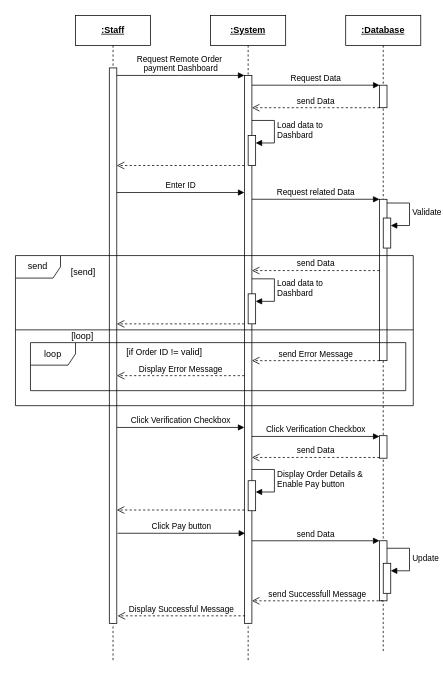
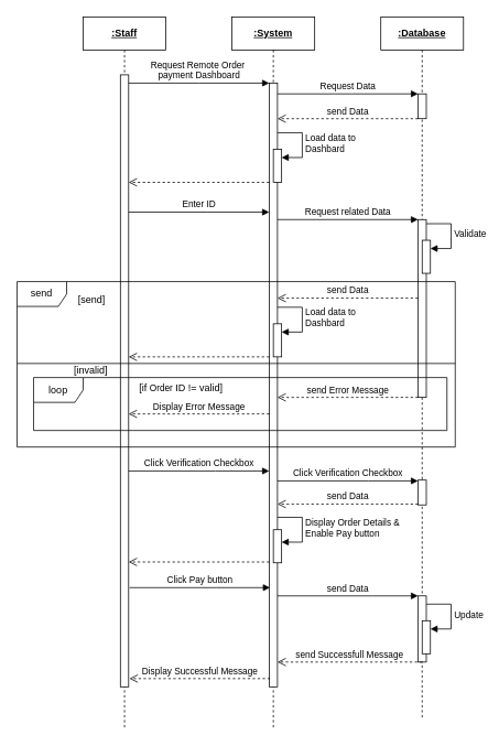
  <mxCell id="0" />
  <mxCell id="1" parent="0" />
  <mxCell id="2" value="&lt;b&gt;&lt;u&gt;:Staff&lt;/u&gt;&lt;/b&gt;" style="shape=umlLifeline;perimeter=lifelinePerimeter;whiteSpace=wrap;html=1;container=0;dropTarget=0;collapsible=0;recursiveResize=0;outlineConnect=0;portConstraint=eastwest;newEdgeStyle={&quot;edgeStyle&quot;:&quot;elbowEdgeStyle&quot;,&quot;elbow&quot;:&quot;vertical&quot;,&quot;curved&quot;:0,&quot;rounded&quot;:0};" parent="1" vertex="1"><mxGeometry x="100" y="20" width="100" height="860" as="geometry" /></mxCell>
  <mxCell id="3" value="" style="html=1;points=[];perimeter=orthogonalPerimeter;outlineConnect=0;targetShapes=umlLifeline;portConstraint=eastwest;newEdgeStyle={&quot;edgeStyle&quot;:&quot;elbowEdgeStyle&quot;,&quot;elbow&quot;:&quot;vertical&quot;,&quot;curved&quot;:0,&quot;rounded&quot;:0};" parent="2" vertex="1"><mxGeometry x="45" y="70" width="10" height="740" as="geometry" /></mxCell>
  <mxCell id="4" value="&lt;b&gt;&lt;u&gt;:System&lt;/u&gt;&lt;/b&gt;" style="shape=umlLifeline;perimeter=lifelinePerimeter;whiteSpace=wrap;html=1;container=0;dropTarget=0;collapsible=0;recursiveResize=0;outlineConnect=0;portConstraint=eastwest;newEdgeStyle={&quot;edgeStyle&quot;:&quot;elbowEdgeStyle&quot;,&quot;elbow&quot;:&quot;vertical&quot;,&quot;curved&quot;:0,&quot;rounded&quot;:0};" parent="1" vertex="1"><mxGeometry x="280" y="20" width="100" height="860" as="geometry" /></mxCell>
  <mxCell id="5" value="" style="html=1;points=[];perimeter=orthogonalPerimeter;outlineConnect=0;targetShapes=umlLifeline;portConstraint=eastwest;newEdgeStyle={&quot;edgeStyle&quot;:&quot;elbowEdgeStyle&quot;,&quot;elbow&quot;:&quot;vertical&quot;,&quot;curved&quot;:0,&quot;rounded&quot;:0};" parent="4" vertex="1"><mxGeometry x="45" y="80" width="10" height="730" as="geometry" /></mxCell>
  <mxCell id="6" value="" style="html=1;points=[[0,0,0,0,5],[0,1,0,0,-5],[1,0,0,0,5],[1,1,0,0,-5]];perimeter=orthogonalPerimeter;outlineConnect=0;targetShapes=umlLifeline;portConstraint=eastwest;newEdgeStyle={&quot;curved&quot;:0,&quot;rounded&quot;:0};" vertex="1" parent="4"><mxGeometry x="50" y="160" width="10" height="40" as="geometry" /></mxCell>
  <mxCell id="7" value="Load data to&lt;br&gt;Dashbard" style="html=1;align=left;spacingLeft=2;endArrow=block;rounded=0;edgeStyle=orthogonalEdgeStyle;curved=0;rounded=0;" edge="1" target="6" parent="4"><mxGeometry relative="1" as="geometry"><mxPoint x="55" y="140" as="sourcePoint" /><Array as="points"><mxPoint x="85" y="170" /></Array></mxGeometry></mxCell>
  <mxCell id="8" value="" style="html=1;points=[[0,0,0,0,5],[0,1,0,0,-5],[1,0,0,0,5],[1,1,0,0,-5]];perimeter=orthogonalPerimeter;outlineConnect=0;targetShapes=umlLifeline;portConstraint=eastwest;newEdgeStyle={&quot;curved&quot;:0,&quot;rounded&quot;:0};" vertex="1" parent="4"><mxGeometry x="50" y="371" width="10" height="40" as="geometry" /></mxCell>
  <mxCell id="9" value="Load data to&lt;br&gt;Dashbard" style="html=1;align=left;spacingLeft=2;endArrow=block;rounded=0;edgeStyle=orthogonalEdgeStyle;curved=0;rounded=0;" edge="1" target="8" parent="4"><mxGeometry relative="1" as="geometry"><mxPoint x="55" y="351" as="sourcePoint" /><Array as="points"><mxPoint x="85" y="381" /></Array></mxGeometry></mxCell>
  <mxCell id="10" value="" style="html=1;points=[[0,0,0,0,5],[0,1,0,0,-5],[1,0,0,0,5],[1,1,0,0,-5]];perimeter=orthogonalPerimeter;outlineConnect=0;targetShapes=umlLifeline;portConstraint=eastwest;newEdgeStyle={&quot;curved&quot;:0,&quot;rounded&quot;:0};" vertex="1" parent="4"><mxGeometry x="50" y="620" width="10" height="40" as="geometry" /></mxCell>
  <mxCell id="11" value="Display Order Details &amp;amp;&lt;br&gt;Enable Pay button" style="html=1;align=left;spacingLeft=2;endArrow=block;rounded=0;edgeStyle=orthogonalEdgeStyle;curved=0;rounded=0;" edge="1" parent="4"><mxGeometry relative="1" as="geometry"><mxPoint x="55" y="605" as="sourcePoint" /><Array as="points"><mxPoint x="85" y="635" /></Array><mxPoint x="60" y="635" as="targetPoint" /></mxGeometry></mxCell>
  <mxCell id="12" value="Request Remote Order&amp;nbsp;&lt;br&gt;payment Dashboard" style="html=1;verticalAlign=bottom;endArrow=block;edgeStyle=elbowEdgeStyle;elbow=horizontal;curved=0;rounded=0;" parent="1" source="3" target="5" edge="1"><mxGeometry relative="1" as="geometry"><mxPoint x="255" y="110" as="sourcePoint" /><Array as="points"><mxPoint x="240" y="100" /></Array><mxPoint as="offset" /></mxGeometry></mxCell>
  <mxCell id="13" value="" style="html=1;verticalAlign=bottom;endArrow=open;dashed=1;endSize=8;edgeStyle=elbowEdgeStyle;elbow=vertical;curved=0;rounded=0;" parent="1" edge="1"><mxGeometry relative="1" as="geometry"><mxPoint x="155" y="220" as="targetPoint" /><Array as="points"><mxPoint x="250" y="220" /></Array><mxPoint x="325" y="220" as="sourcePoint" /></mxGeometry></mxCell>
  <mxCell id="14" value="&lt;b&gt;&lt;u&gt;:Database&lt;/u&gt;&lt;/b&gt;" style="shape=umlLifeline;perimeter=lifelinePerimeter;whiteSpace=wrap;html=1;container=0;dropTarget=0;collapsible=0;recursiveResize=0;outlineConnect=0;portConstraint=eastwest;newEdgeStyle={&quot;edgeStyle&quot;:&quot;elbowEdgeStyle&quot;,&quot;elbow&quot;:&quot;vertical&quot;,&quot;curved&quot;:0,&quot;rounded&quot;:0};" vertex="1" parent="1"><mxGeometry x="460" y="20" width="100" height="850" as="geometry" /></mxCell>
  <mxCell id="15" value="" style="html=1;points=[];perimeter=orthogonalPerimeter;outlineConnect=0;targetShapes=umlLifeline;portConstraint=eastwest;newEdgeStyle={&quot;edgeStyle&quot;:&quot;elbowEdgeStyle&quot;,&quot;elbow&quot;:&quot;vertical&quot;,&quot;curved&quot;:0,&quot;rounded&quot;:0};" vertex="1" parent="14"><mxGeometry x="45" y="93" width="10" height="30" as="geometry" /></mxCell>
  <mxCell id="16" value="" style="html=1;points=[];perimeter=orthogonalPerimeter;outlineConnect=0;targetShapes=umlLifeline;portConstraint=eastwest;newEdgeStyle={&quot;edgeStyle&quot;:&quot;elbowEdgeStyle&quot;,&quot;elbow&quot;:&quot;vertical&quot;,&quot;curved&quot;:0,&quot;rounded&quot;:0};" vertex="1" parent="14"><mxGeometry x="45" y="245" width="10" height="215" as="geometry" /></mxCell>
  <mxCell id="17" value="" style="html=1;points=[[0,0,0,0,5],[0,1,0,0,-5],[1,0,0,0,5],[1,1,0,0,-5]];perimeter=orthogonalPerimeter;outlineConnect=0;targetShapes=umlLifeline;portConstraint=eastwest;newEdgeStyle={&quot;curved&quot;:0,&quot;rounded&quot;:0};" vertex="1" parent="14"><mxGeometry x="50" y="270" width="10" height="40" as="geometry" /></mxCell>
  <mxCell id="18" value="Validate" style="html=1;align=left;spacingLeft=2;endArrow=block;rounded=0;edgeStyle=orthogonalEdgeStyle;curved=0;rounded=0;" edge="1" target="17" parent="14"><mxGeometry relative="1" as="geometry"><mxPoint x="55" y="250" as="sourcePoint" /><Array as="points"><mxPoint x="85" y="280" /></Array></mxGeometry></mxCell>
  <mxCell id="19" value="" style="html=1;points=[];perimeter=orthogonalPerimeter;outlineConnect=0;targetShapes=umlLifeline;portConstraint=eastwest;newEdgeStyle={&quot;edgeStyle&quot;:&quot;elbowEdgeStyle&quot;,&quot;elbow&quot;:&quot;vertical&quot;,&quot;curved&quot;:0,&quot;rounded&quot;:0};" vertex="1" parent="14"><mxGeometry x="45" y="560" width="10" height="30" as="geometry" /></mxCell>
  <mxCell id="20" value="" style="html=1;points=[];perimeter=orthogonalPerimeter;outlineConnect=0;targetShapes=umlLifeline;portConstraint=eastwest;newEdgeStyle={&quot;edgeStyle&quot;:&quot;elbowEdgeStyle&quot;,&quot;elbow&quot;:&quot;vertical&quot;,&quot;curved&quot;:0,&quot;rounded&quot;:0};" vertex="1" parent="14"><mxGeometry x="45" y="700" width="10" height="80" as="geometry" /></mxCell>
  <mxCell id="21" value="" style="html=1;points=[[0,0,0,0,5],[0,1,0,0,-5],[1,0,0,0,5],[1,1,0,0,-5]];perimeter=orthogonalPerimeter;outlineConnect=0;targetShapes=umlLifeline;portConstraint=eastwest;newEdgeStyle={&quot;curved&quot;:0,&quot;rounded&quot;:0};" vertex="1" parent="14"><mxGeometry x="50" y="730" width="10" height="40" as="geometry" /></mxCell>
  <mxCell id="22" value="Update" style="html=1;align=left;spacingLeft=2;endArrow=block;rounded=0;edgeStyle=orthogonalEdgeStyle;curved=0;rounded=0;" edge="1" target="21" parent="14"><mxGeometry relative="1" as="geometry"><mxPoint x="55" y="710" as="sourcePoint" /><Array as="points"><mxPoint x="85" y="740" /></Array><mxPoint as="offset" /></mxGeometry></mxCell>
  <mxCell id="23" value="Request Data" style="html=1;verticalAlign=bottom;endArrow=block;edgeStyle=elbowEdgeStyle;elbow=vertical;curved=0;rounded=0;" edge="1" parent="1"><mxGeometry relative="1" as="geometry"><mxPoint x="335" y="113" as="sourcePoint" /><Array as="points"><mxPoint x="425" y="113" /></Array><mxPoint x="505" y="113" as="targetPoint" /><mxPoint as="offset" /></mxGeometry></mxCell>
  <mxCell id="24" value="send Data" style="html=1;verticalAlign=bottom;endArrow=open;dashed=1;endSize=8;edgeStyle=elbowEdgeStyle;elbow=vertical;curved=0;rounded=0;" edge="1" parent="1"><mxGeometry relative="1" as="geometry"><mxPoint x="335" y="143" as="targetPoint" /><Array as="points"><mxPoint x="445" y="143" /></Array><mxPoint x="505" y="143" as="sourcePoint" /></mxGeometry></mxCell>
  <mxCell id="25" value="Enter ID" style="html=1;verticalAlign=bottom;endArrow=block;edgeStyle=elbowEdgeStyle;elbow=vertical;curved=0;rounded=0;" edge="1" parent="1"><mxGeometry relative="1" as="geometry"><mxPoint x="155" y="256" as="sourcePoint" /><Array as="points"><mxPoint x="250" y="256" /></Array><mxPoint x="325" y="256" as="targetPoint" /><mxPoint as="offset" /></mxGeometry></mxCell>
  <mxCell id="26" value="Request related Data" style="html=1;verticalAlign=bottom;endArrow=block;edgeStyle=elbowEdgeStyle;elbow=horizontal;curved=0;rounded=0;" edge="1" parent="1" source="5"><mxGeometry relative="1" as="geometry"><mxPoint x="340" y="265" as="sourcePoint" /><Array as="points"><mxPoint x="435" y="265" /></Array><mxPoint x="505" y="265" as="targetPoint" /><mxPoint as="offset" /></mxGeometry></mxCell>
  <mxCell id="27" value="send Data" style="html=1;verticalAlign=bottom;endArrow=open;dashed=1;endSize=8;edgeStyle=elbowEdgeStyle;elbow=vertical;curved=0;rounded=0;" edge="1" parent="1"><mxGeometry relative="1" as="geometry"><mxPoint x="335" y="360" as="targetPoint" /><Array as="points"><mxPoint x="450" y="360" /></Array><mxPoint x="505" y="360" as="sourcePoint" /><mxPoint as="offset" /></mxGeometry></mxCell>
  <mxCell id="28" value="send" style="shape=umlFrame;whiteSpace=wrap;html=1;pointerEvents=0;" vertex="1" parent="1"><mxGeometry x="20" y="340" width="530" height="200" as="geometry" /></mxCell>
  <mxCell id="29" value="" style="line;strokeWidth=1;fillColor=none;align=left;verticalAlign=middle;spacingTop=-1;spacingLeft=3;spacingRight=3;rotatable=0;labelPosition=right;points=[];portConstraint=eastwest;strokeColor=inherit;" vertex="1" parent="1"><mxGeometry x="20" y="435" width="530" height="8" as="geometry" /></mxCell>
  <mxCell id="30" value="" style="html=1;verticalAlign=bottom;endArrow=open;dashed=1;endSize=8;edgeStyle=elbowEdgeStyle;elbow=vertical;curved=0;rounded=0;" edge="1" parent="1"><mxGeometry relative="1" as="geometry"><mxPoint x="155" y="431" as="targetPoint" /><Array as="points"><mxPoint x="255" y="431" /></Array><mxPoint x="325" y="431" as="sourcePoint" /></mxGeometry></mxCell>
  <mxCell id="31" value="&lt;span style=&quot;font-weight: normal;&quot;&gt;[send]&lt;/span&gt;" style="text;align=center;fontStyle=1;verticalAlign=middle;spacingLeft=3;spacingRight=3;strokeColor=none;rotatable=0;points=[[0,0.5],[1,0.5]];portConstraint=eastwest;html=1;" vertex="1" parent="1"><mxGeometry x="70" y="350" width="80" height="26" as="geometry" /></mxCell>
- <mxCell id="32" value="&lt;span style=&quot;font-weight: normal;&quot;&gt;[loop]&lt;/span&gt;" style="text;align=center;fontStyle=1;verticalAlign=middle;spacingLeft=3;spacingRight=3;strokeColor=none;rotatable=0;points=[[0,0.5],[1,0.5]];portConstraint=eastwest;html=1;" vertex="1" parent="1"><mxGeometry x="69" y="434" width="80" height="26" as="geometry" /></mxCell>
+ <mxCell id="32" value="&lt;span style=&quot;font-weight: normal;&quot;&gt;[invalid]&lt;/span&gt;" style="text;align=center;fontStyle=1;verticalAlign=middle;spacingLeft=3;spacingRight=3;strokeColor=none;rotatable=0;points=[[0,0.5],[1,0.5]];portConstraint=eastwest;html=1;" vertex="1" parent="1"><mxGeometry x="69" y="434" width="80" height="26" as="geometry" /></mxCell>
  <mxCell id="33" value="send Error Message" style="html=1;verticalAlign=bottom;endArrow=open;dashed=1;endSize=8;edgeStyle=elbowEdgeStyle;elbow=vertical;curved=0;rounded=0;" edge="1" parent="1"><mxGeometry relative="1" as="geometry"><mxPoint x="335" y="480" as="targetPoint" /><Array as="points"><mxPoint x="460" y="480" /></Array><mxPoint x="505" y="480" as="sourcePoint" /></mxGeometry></mxCell>
  <mxCell id="34" value="Display Error Message" style="html=1;verticalAlign=bottom;endArrow=open;dashed=1;endSize=8;edgeStyle=elbowEdgeStyle;elbow=vertical;curved=0;rounded=0;" edge="1" parent="1"><mxGeometry relative="1" as="geometry"><mxPoint x="155" y="500" as="targetPoint" /><Array as="points"><mxPoint x="285" y="500" /></Array><mxPoint x="325" y="500" as="sourcePoint" /></mxGeometry></mxCell>
  <mxCell id="35" value="Click Verification Checkbox" style="html=1;verticalAlign=bottom;endArrow=block;edgeStyle=elbowEdgeStyle;elbow=horizontal;curved=0;rounded=0;" edge="1" parent="1"><mxGeometry relative="1" as="geometry"><mxPoint x="155" y="569" as="sourcePoint" /><Array as="points"><mxPoint x="260" y="569" /></Array><mxPoint x="325" y="569" as="targetPoint" /><mxPoint as="offset" /></mxGeometry></mxCell>
  <mxCell id="36" value="loop" style="shape=umlFrame;whiteSpace=wrap;html=1;pointerEvents=0;" vertex="1" parent="1"><mxGeometry x="40" y="456" width="500" height="64" as="geometry" /></mxCell>
  <mxCell id="37" value="&lt;span style=&quot;font-weight: normal;&quot;&gt;[if&amp;nbsp;&lt;span style=&quot;font-size: 11px; background-color: rgb(255, 255, 255);&quot;&gt;Order&amp;nbsp;&lt;/span&gt;ID != valid]&lt;/span&gt;" style="text;align=center;fontStyle=1;verticalAlign=middle;spacingLeft=3;spacingRight=3;strokeColor=none;rotatable=0;points=[[0,0.5],[1,0.5]];portConstraint=eastwest;html=1;" vertex="1" parent="1"><mxGeometry x="156" y="456" width="124" height="26" as="geometry" /></mxCell>
  <mxCell id="38" value="Click Verification Checkbox" style="html=1;verticalAlign=bottom;endArrow=block;edgeStyle=elbowEdgeStyle;elbow=horizontal;curved=0;rounded=0;" edge="1" parent="1" source="5"><mxGeometry relative="1" as="geometry"><mxPoint x="340" y="581" as="sourcePoint" /><Array as="points"><mxPoint x="445" y="581" /></Array><mxPoint x="505" y="581" as="targetPoint" /><mxPoint as="offset" /></mxGeometry></mxCell>
  <mxCell id="39" value="send Data" style="html=1;verticalAlign=bottom;endArrow=open;dashed=1;endSize=8;edgeStyle=elbowEdgeStyle;elbow=vertical;curved=0;rounded=0;" edge="1" parent="1"><mxGeometry relative="1" as="geometry"><mxPoint x="335" y="609" as="targetPoint" /><Array as="points"><mxPoint x="455" y="609" /></Array><mxPoint x="505" y="609" as="sourcePoint" /><mxPoint as="offset" /></mxGeometry></mxCell>
  <mxCell id="40" value="" style="html=1;verticalAlign=bottom;endArrow=open;dashed=1;endSize=8;edgeStyle=elbowEdgeStyle;elbow=vertical;curved=0;rounded=0;" edge="1" parent="1"><mxGeometry relative="1" as="geometry"><mxPoint x="155" y="679" as="targetPoint" /><Array as="points"><mxPoint x="270" y="679" /></Array><mxPoint x="325" y="679" as="sourcePoint" /><mxPoint as="offset" /></mxGeometry></mxCell>
  <mxCell id="41" value="Click Pay button" style="html=1;verticalAlign=bottom;endArrow=block;edgeStyle=elbowEdgeStyle;elbow=horizontal;curved=0;rounded=0;" edge="1" parent="1"><mxGeometry relative="1" as="geometry"><mxPoint x="156" y="710" as="sourcePoint" /><Array as="points"><mxPoint x="261" y="710" /></Array><mxPoint x="326" y="710" as="targetPoint" /><mxPoint as="offset" /></mxGeometry></mxCell>
  <mxCell id="42" value="send Data" style="html=1;verticalAlign=bottom;endArrow=block;edgeStyle=elbowEdgeStyle;elbow=horizontal;curved=0;rounded=0;" edge="1" parent="1" source="5" target="20"><mxGeometry relative="1" as="geometry"><mxPoint x="340" y="720" as="sourcePoint" /><Array as="points"><mxPoint x="450" y="720" /></Array><mxPoint x="480" y="720" as="targetPoint" /><mxPoint as="offset" /></mxGeometry></mxCell>
  <mxCell id="43" value="send Successfull Message" style="html=1;verticalAlign=bottom;endArrow=open;dashed=1;endSize=8;edgeStyle=elbowEdgeStyle;elbow=vertical;curved=0;rounded=0;" edge="1" parent="1" target="5"><mxGeometry relative="1" as="geometry"><mxPoint x="340" y="800" as="targetPoint" /><Array as="points"><mxPoint x="460" y="800" /></Array><mxPoint x="510" y="800" as="sourcePoint" /><mxPoint as="offset" /></mxGeometry></mxCell>
  <mxCell id="44" value="Display Successful Message" style="html=1;verticalAlign=bottom;endArrow=open;dashed=1;endSize=8;edgeStyle=elbowEdgeStyle;elbow=horizontal;curved=0;rounded=0;" edge="1" parent="1"><mxGeometry relative="1" as="geometry"><mxPoint x="156" y="820" as="targetPoint" /><Array as="points"><mxPoint x="286" y="820" /></Array><mxPoint x="326" y="820" as="sourcePoint" /></mxGeometry></mxCell>
